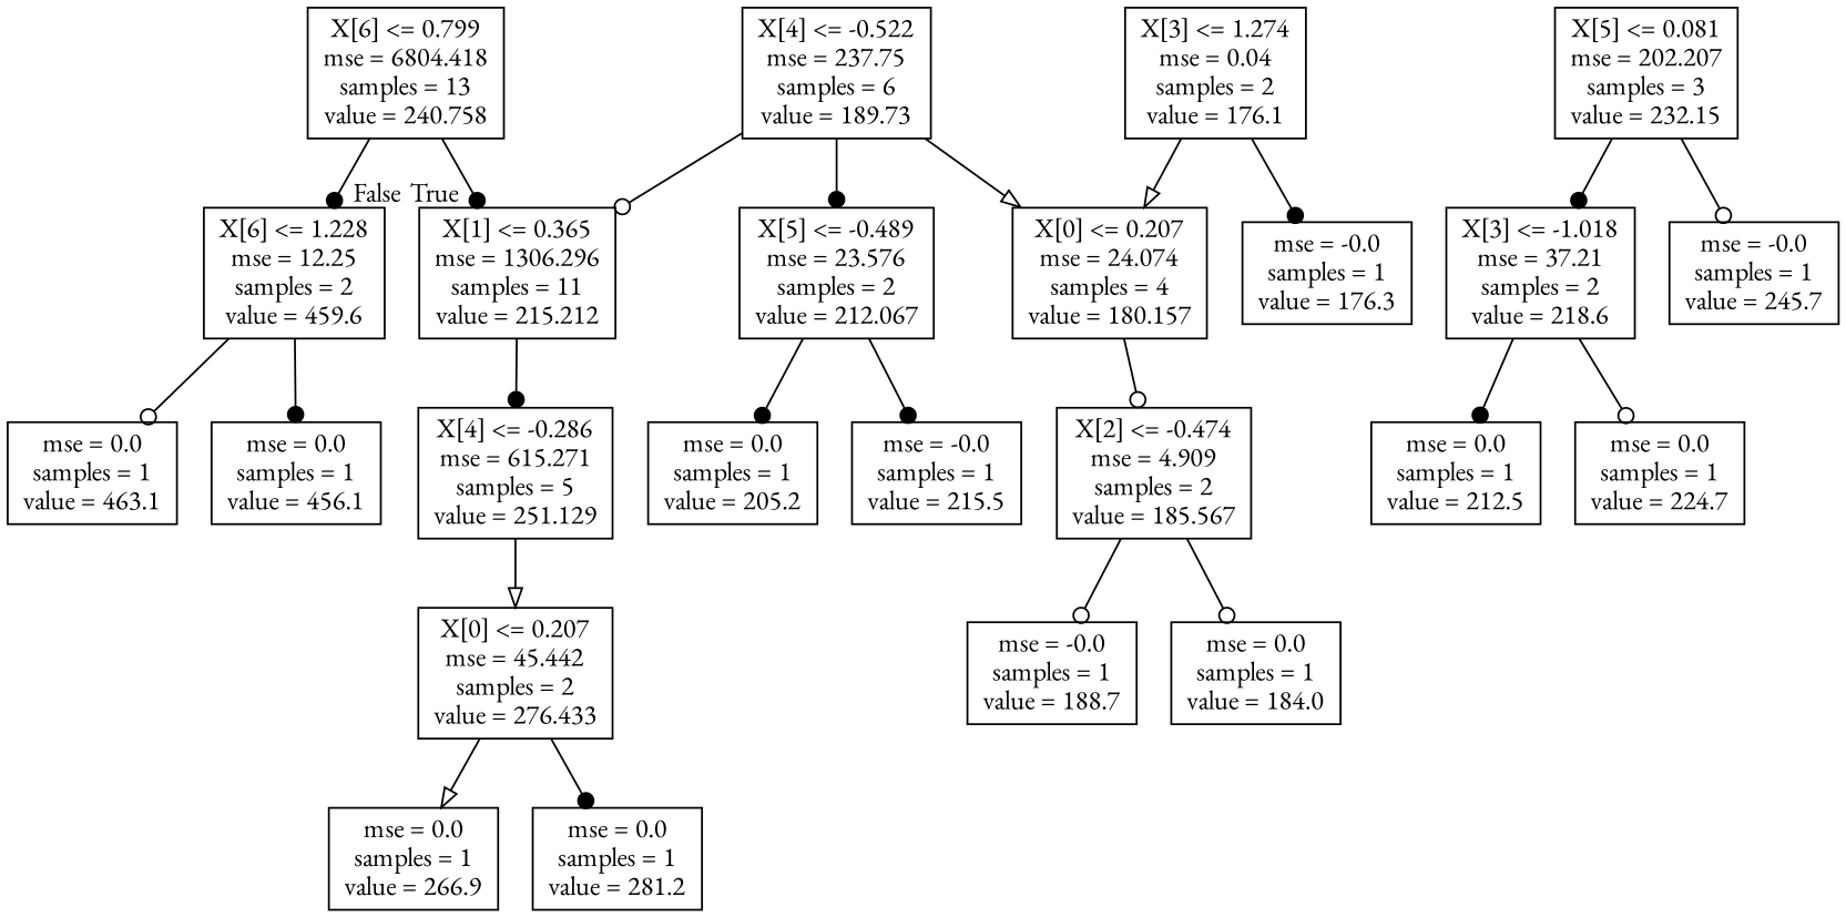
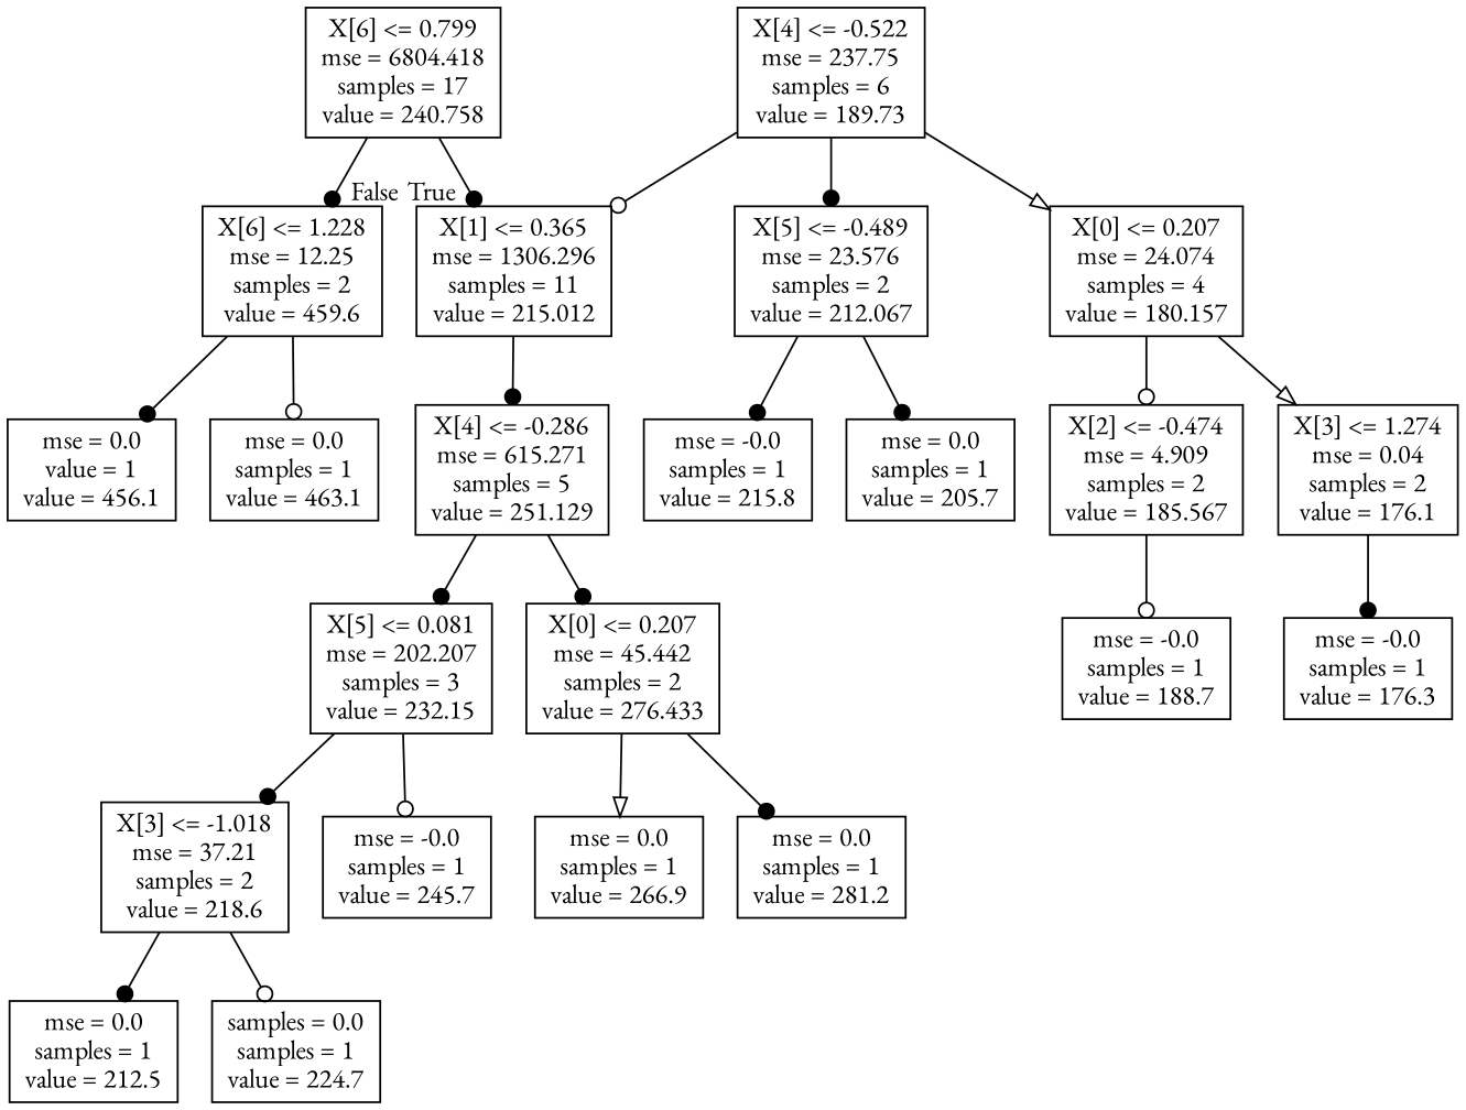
  digraph {
    fontname="EB Garamond"
    node [fontname="EB Garamond" shape=box]
    edge [arrowhead=dot fontname="EB Garamond"]
-   n1 [label="X[6] <= 0.799\nmse = 6804.418\nsamples = 13\nvalue = 240.758"]
-   n2 [label="X[1] <= 0.365\nmse = 1306.296\nsamples = 11\nvalue = 215.212"]
+   n1 [label="X[6] <= 0.799\nmse = 6804.418\nsamples = 17\nvalue = 240.758"]
+   n2 [label="X[1] <= 0.365\nmse = 1306.296\nsamples = 11\nvalue = 215.012"]
    n3 [label="X[6] <= 1.228\nmse = 12.25\nsamples = 2\nvalue = 459.6"]
    n4 [label="X[4] <= -0.286\nmse = 615.271\nsamples = 5\nvalue = 251.129"]
-   n5 [label="mse = 0.0\nsamples = 1\nvalue = 456.1"]
+   n5 [label="mse = 0.0\nvalue = 1\nvalue = 456.1"]
    n6 [label="mse = 0.0\nsamples = 1\nvalue = 463.1"]
    n7 [label="X[5] <= 0.081\nmse = 202.207\nsamples = 3\nvalue = 232.15"]
    n8 [label="X[0] <= 0.207\nmse = 45.442\nsamples = 2\nvalue = 276.433"]
    n9 [label="X[4] <= -0.522\nmse = 237.75\nsamples = 6\nvalue = 189.73"]
    n10 [label="X[5] <= -0.489\nmse = 23.576\nsamples = 2\nvalue = 212.067"]
    n11 [label="X[0] <= 0.207\nmse = 24.074\nsamples = 4\nvalue = 180.157"]
    n12 [label="X[3] <= -1.018\nmse = 37.21\nsamples = 2\nvalue = 218.6"]
    n13 [label="mse = -0.0\nsamples = 1\nvalue = 245.7"]
    n14 [label="mse = 0.0\nsamples = 1\nvalue = 266.9"]
    n15 [label="mse = 0.0\nsamples = 1\nvalue = 281.2"]
    n16 [label="mse = 0.0\nsamples = 1\nvalue = 212.5"]
-   n17 [label="mse = 0.0\nsamples = 1\nvalue = 224.7"]
-   n18 [label="mse = 0.0\nsamples = 1\nvalue = 205.2"]
-   n19 [label="mse = -0.0\nsamples = 1\nvalue = 215.5"]
+   n17 [label="samples = 0.0\nsamples = 1\nvalue = 224.7"]
+   n18 [label="mse = 0.0\nsamples = 1\nvalue = 205.7"]
+   n19 [label="mse = -0.0\nsamples = 1\nvalue = 215.8"]
    n20 [label="X[3] <= 1.274\nmse = 0.04\nsamples = 2\nvalue = 176.1"]
    n21 [label="X[2] <= -0.474\nmse = 4.909\nsamples = 2\nvalue = 185.567"]
    n22 [label="mse = -0.0\nsamples = 1\nvalue = 176.3"]
-   n23 [label="mse = 0.0\nsamples = 1\nvalue = 184.0"]
    n24 [label="mse = -0.0\nsamples = 1\nvalue = 188.7"]
    n1 -> n2 [headlabel=True labelangle=45 labeldistance=2.5]
    n1 -> n3 [headlabel=False labelangle=-45 labeldistance=2.5]
    n2 -> n4
    n3 -> n5
    n3 -> n6 [arrowhead=odot]
-   n4 -> n8 [arrowhead=onormal]
+   n4 -> n7
+   n4 -> n8
    n7 -> n12
    n7 -> n13 [arrowhead=odot]
    n8 -> n14 [arrowhead=onormal]
    n8 -> n15
    n9 -> n2 [arrowhead=odot]
    n9 -> n10
    n9 -> n11 [arrowhead=onormal]
    n10 -> n18
    n10 -> n19
-   n20 -> n11 [arrowhead=onormal]
+   n11 -> n20 [arrowhead=onormal]
    n11 -> n21 [arrowhead=odot]
    n12 -> n16
    n12 -> n17 [arrowhead=odot]
    n20 -> n22
-   n21 -> n23 [arrowhead=odot]
    n21 -> n24 [arrowhead=odot]
  }
